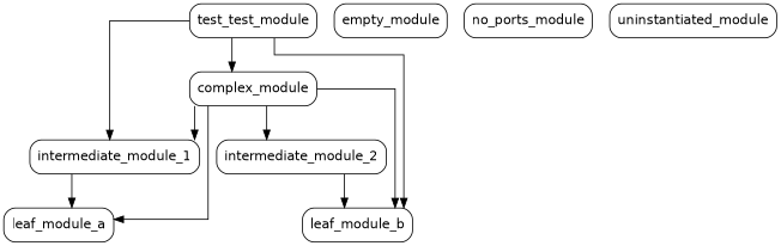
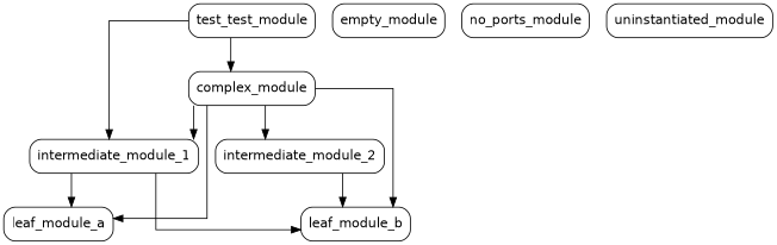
  digraph {
    rankdir=TB
    splines=ortho
    node [fontname=Helvetica shape=box style=rounded]
    edge [fontname=Helvetica]
    n1 [height=0.5 label=intermediate_module_1 width=2.4861]
    n2 [height=0.5 label=leaf_module_a width=1.6111]
    n3 [height=0.5 label=leaf_module_b width=1.6111]
    n4 [height=0.5 label=complex_module width=1.8611]
    n5 [height=0.5 label=intermediate_module_2 width=2.4861]
    n6 [height=0.5 label=test_test_module width=1.8194]
    n7 [height=0.5 label=empty_module width=1.6528]
    n8 [height=0.5 label=no_ports_module width=1.875]
    n9 [height=0.5 label=uninstantiated_module width=2.4444]
    n1 -> n2
-   n6 -> n3
+   n1 -> n3
    n4 -> n1
    n4 -> n2
    n4 -> n3
    n4 -> n5
    n5 -> n3
    n6 -> n1
    n6 -> n4
  }
